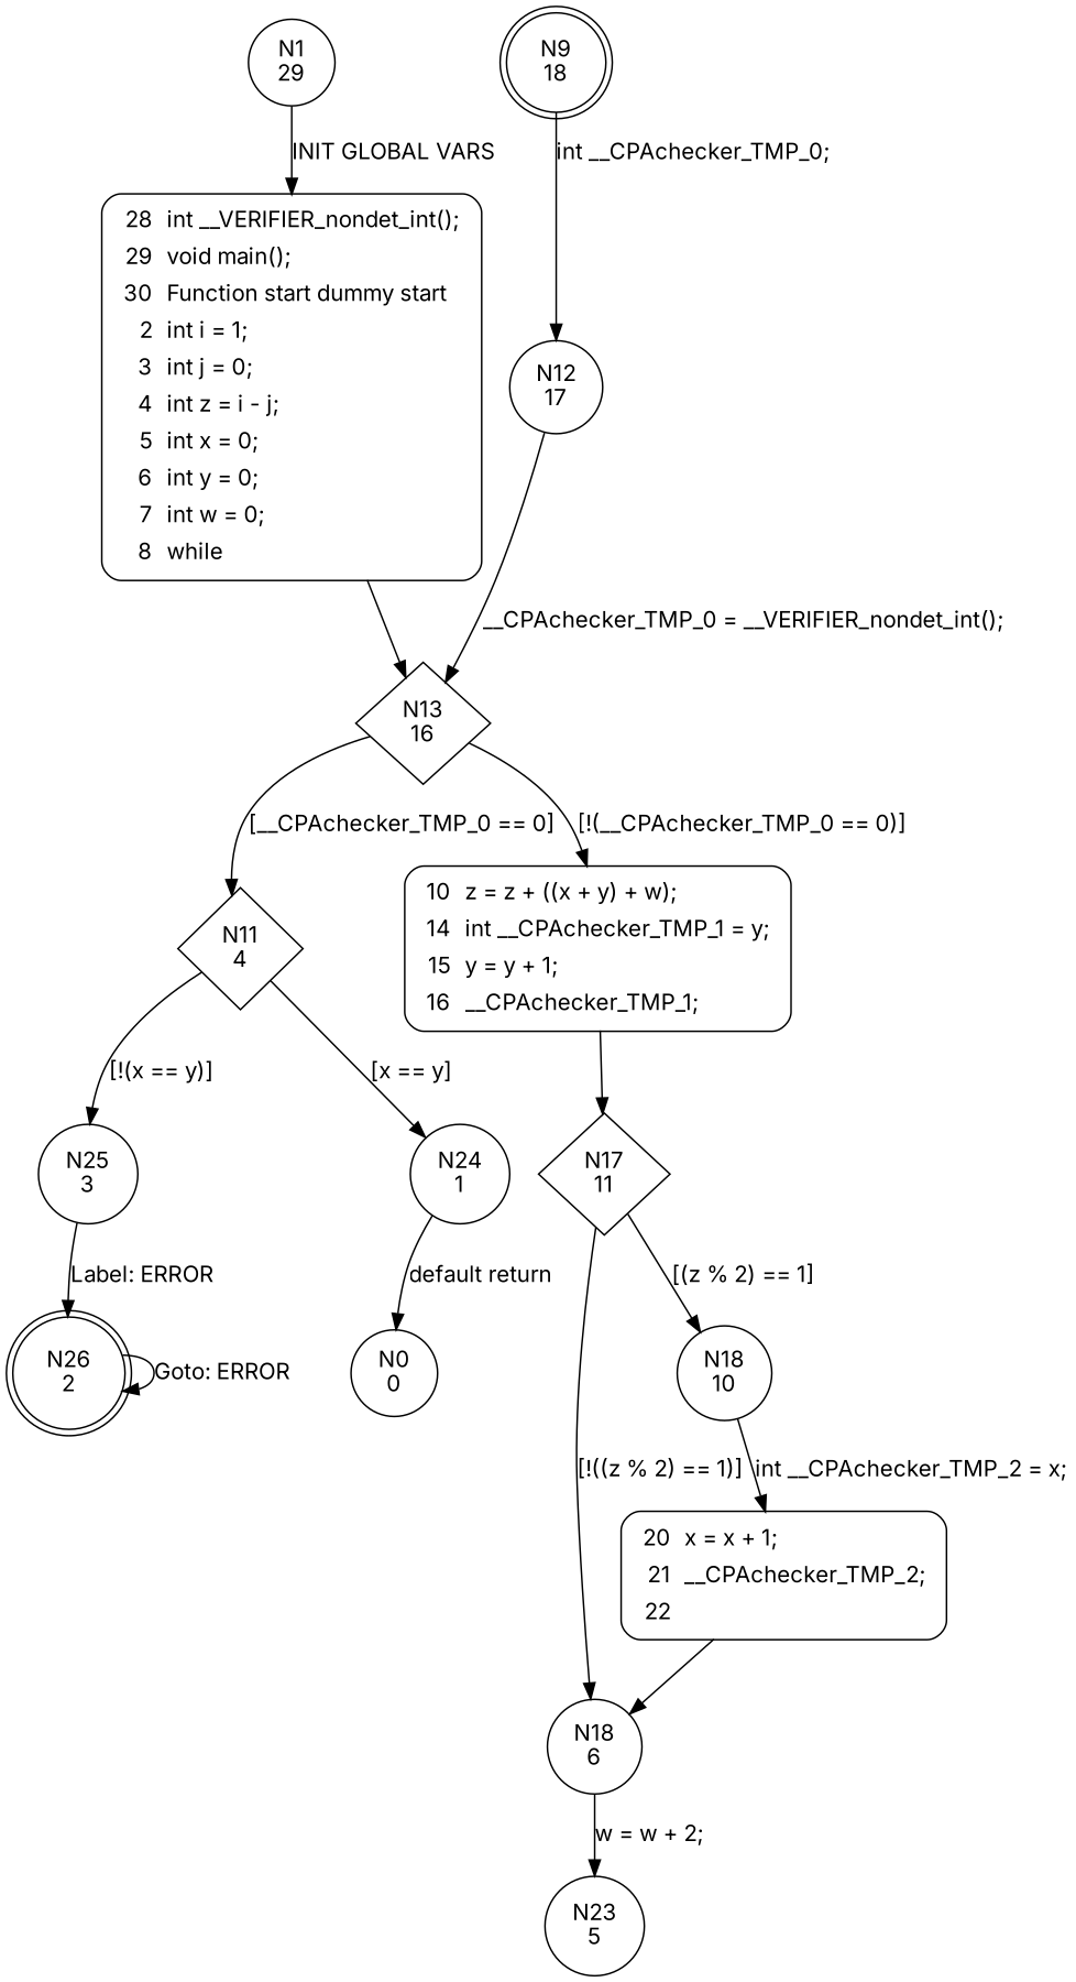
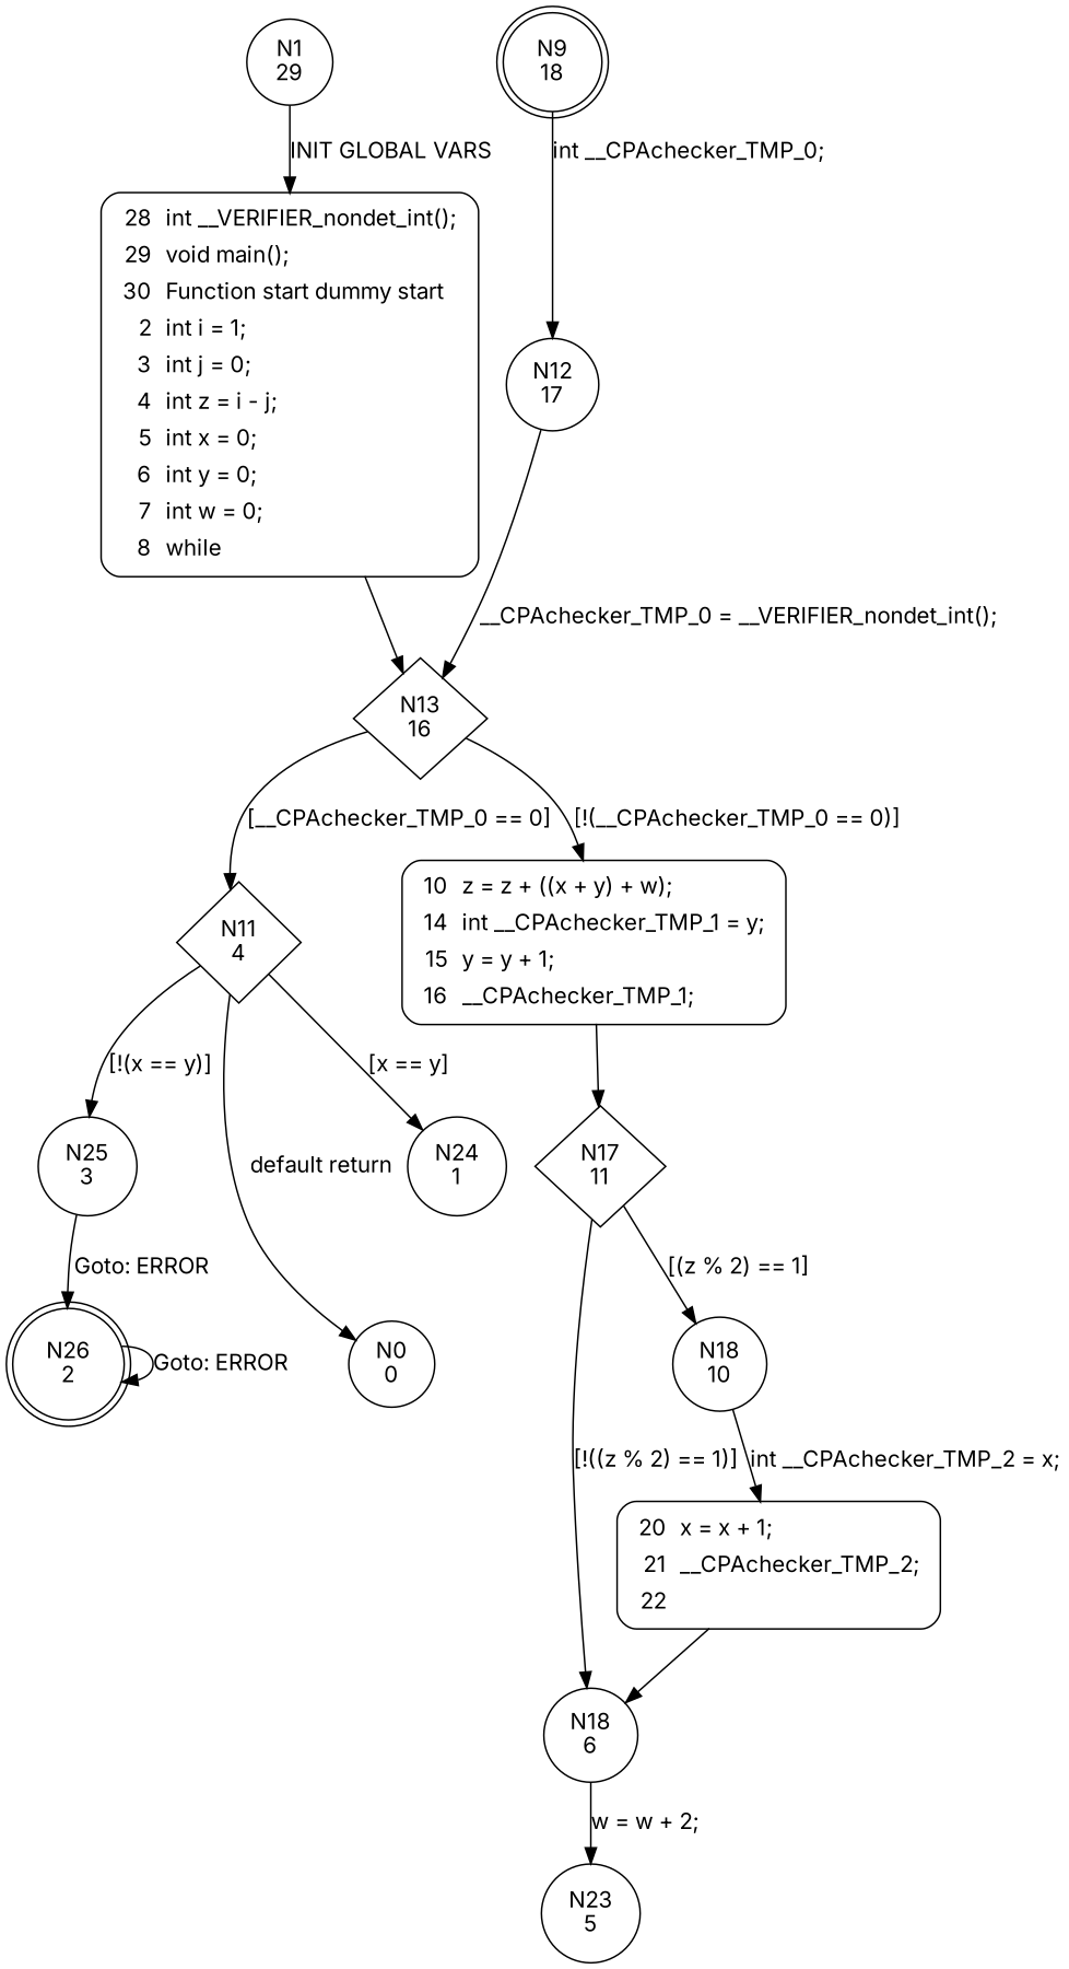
  digraph {
    fontname=Inter
    node [fontname=Inter shape=circle]
    edge [fontname=Inter]
    n1 [label="N1\n29"]
    n2 [fillcolor=white label=<<table border="0" cellborder="0" cellpadding="3" bgcolor="white"><tr><td align="right">28</td><td align="left">int __VERIFIER_nondet_int();</td></tr><tr><td align="right">29</td><td align="left">void main();</td></tr><tr><td align="right">30</td><td align="left">Function start dummy start</td></tr><tr><td align="right">2</td><td align="left">int i = 1;</td></tr><tr><td align="right">3</td><td align="left">int j = 0;</td></tr><tr><td align="right">4</td><td align="left">int z = i - j;</td></tr><tr><td align="right">5</td><td align="left">int x = 0;</td></tr><tr><td align="right">6</td><td align="left">int y = 0;</td></tr><tr><td align="right">7</td><td align="left">int w = 0;</td></tr><tr><td align="right">8</td><td align="left">while</td></tr></table>> penwidth=1 shape=Mrecord style="filled,bold"]
    n3 [label="N13\n16" shape=diamond]
    n4 [label="N9\n18" shape=doublecircle]
    n5 [label="N12\n17"]
    n6 [label="N11\n4" shape=diamond]
    n7 [fillcolor=white label=<<table border="0" cellborder="0" cellpadding="3" bgcolor="white"><tr><td align="right">10</td><td align="left">z = z + ((x + y) + w);</td></tr><tr><td align="right">14</td><td align="left">int __CPAchecker_TMP_1 = y;</td></tr><tr><td align="right">15</td><td align="left">y = y + 1;</td></tr><tr><td align="right">16</td><td align="left">__CPAchecker_TMP_1;</td></tr></table>> penwidth=1 shape=Mrecord style="filled,bold"]
    n8 [label="N24\n1"]
    n9 [label="N25\n3"]
    n10 [label="N17\n11" shape=diamond]
    n11 [label="N0\n0"]
    n12 [label="N26\n2" shape=doublecircle]
    n13 [label="N18\n10"]
    n14 [label="N18\n6"]
    n15 [fillcolor=white label=<<table border="0" cellborder="0" cellpadding="3" bgcolor="white"><tr><td align="right">20</td><td align="left">x = x + 1;</td></tr><tr><td align="right">21</td><td align="left">__CPAchecker_TMP_2;</td></tr><tr><td align="right">22</td><td align="left"></td></tr></table>> penwidth=1 shape=Mrecord style="filled,bold"]
    n16 [label="N23\n5"]
    n1 -> n2 [label="INIT GLOBAL VARS"]
    n2 -> n3
    n3 -> n6 [label="[__CPAchecker_TMP_0 == 0]"]
    n3 -> n7 [label="[!(__CPAchecker_TMP_0 == 0)]"]
    n4 -> n5 [label="int __CPAchecker_TMP_0;"]
    n5 -> n3 [label="__CPAchecker_TMP_0 = __VERIFIER_nondet_int();"]
    n6 -> n8 [label="[x == y]"]
    n6 -> n9 [label="[!(x == y)]"]
    n7 -> n10
-   n8 -> n11 [label="default return"]
-   n9 -> n12 [label="Label: ERROR"]
+   n6 -> n11 [label="default return"]
+   n9 -> n12 [label="Goto: ERROR"]
    n10 -> n13 [label="[(z % 2) == 1]"]
    n10 -> n14 [label="[!((z % 2) == 1)]"]
    n12 -> n12 [label="Goto: ERROR"]
    n13 -> n15 [label="int __CPAchecker_TMP_2 = x;"]
    n14 -> n16 [label="w = w + 2;"]
    n15 -> n14
  }
